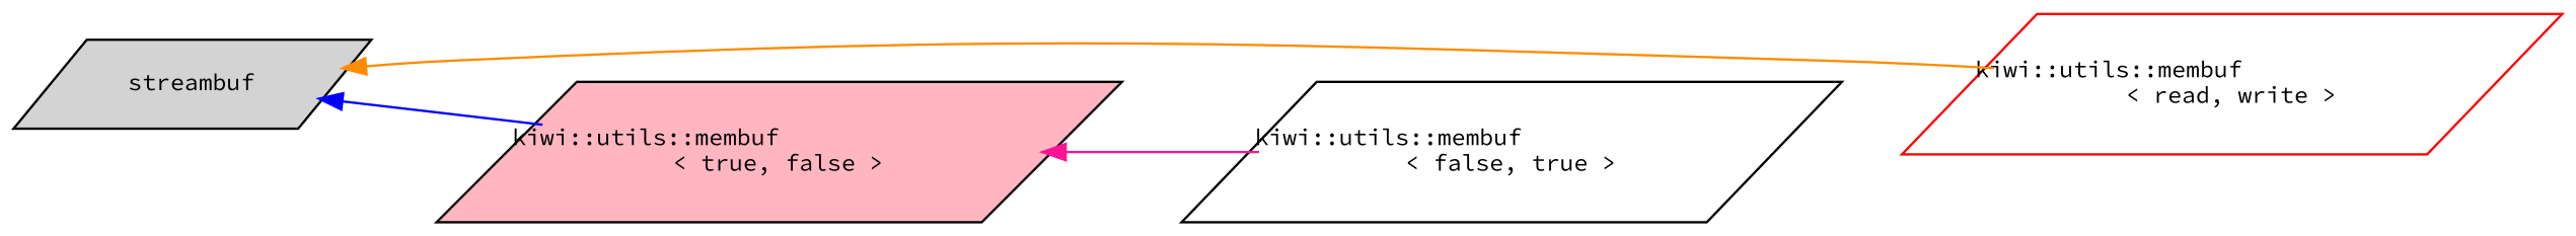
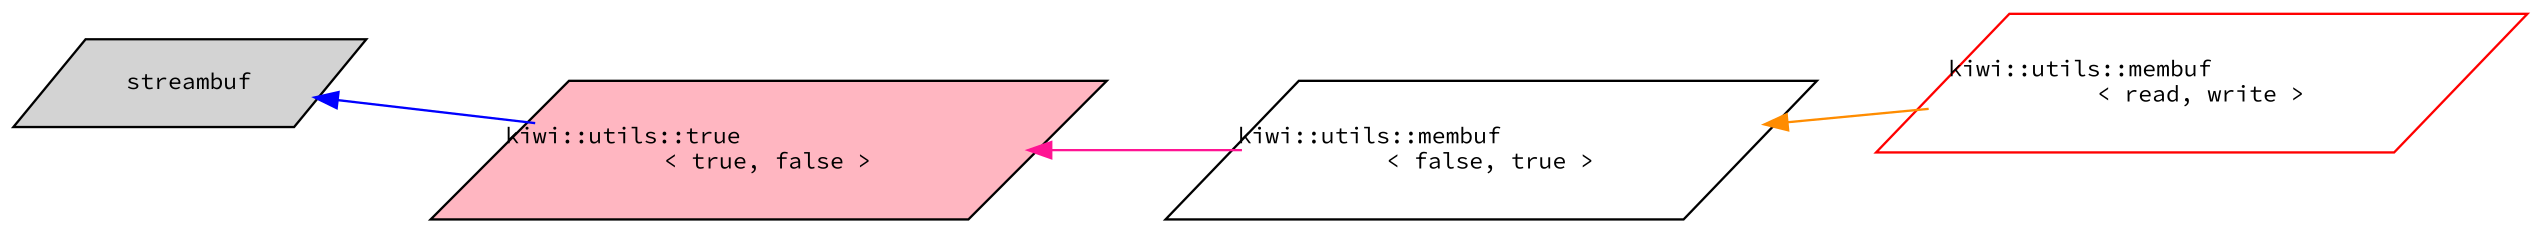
  digraph {
    fontname="Source Code Pro"
    rankdir=LR
    node [color=black fillcolor=white fontname="Source Code Pro" fontsize=10 shape=parallelogram style=filled]
    edge [dir=back fontname="Source Code Pro" fontsize=10 labelfontname=Helvetica labelfontsize=10 style=solid]
    n1 [fillcolor=lightgrey height=0.2 label=streambuf width=0.4]
    n2 [color=red height=0.2 label="kiwi::utils::membuf\l\< read, write \>" width=0.4]
-   n3 [fillcolor=lightpink height=0.2 label="kiwi::utils::membuf\l\< true, false \>" width=0.4]
+   n3 [fillcolor=lightpink height=0.2 label="kiwi::utils::true\l\< true, false \>" width=0.4]
    n4 [height=0.2 label="kiwi::utils::membuf\l\< false, true \>" width=0.4]
-   n1 -> n2 [color=darkorange]
+   n4 -> n2 [color=darkorange]
    n1 -> n3 [color=blue]
    n3 -> n4 [color=deeppink]
  }
